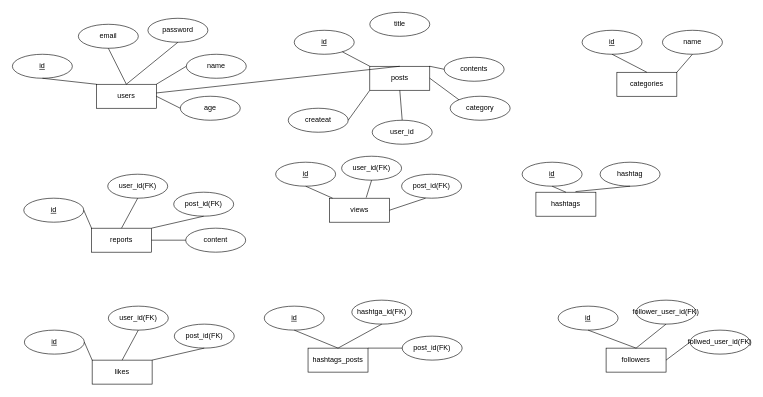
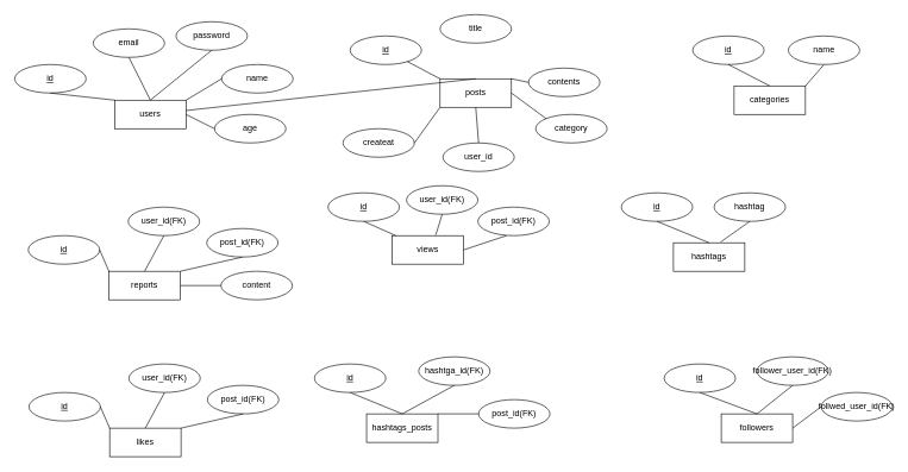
  <mxCell id="0" />
  <mxCell id="1" parent="0" />
  <mxCell id="2" value="" style="group" vertex="1" connectable="0" parent="1"><mxGeometry x="20" y="30" width="390" height="170" as="geometry" /></mxCell>
  <mxCell id="3" value="users" style="whiteSpace=wrap;html=1;align=center;" vertex="1" parent="2"><mxGeometry x="140" y="110" width="100" height="40" as="geometry" /></mxCell>
  <mxCell id="4" value="id" style="ellipse;whiteSpace=wrap;html=1;align=center;fontStyle=4;" vertex="1" parent="2"><mxGeometry y="60" width="100" height="40" as="geometry" /></mxCell>
  <mxCell id="5" value="email" style="ellipse;whiteSpace=wrap;html=1;align=center;" vertex="1" parent="2"><mxGeometry x="110" y="10" width="100" height="40" as="geometry" /></mxCell>
  <mxCell id="6" value="" style="endArrow=none;html=1;rounded=0;exitX=0.5;exitY=1;exitDx=0;exitDy=0;entryX=0;entryY=0;entryDx=0;entryDy=0;" edge="1" parent="2" source="4" target="3"><mxGeometry relative="1" as="geometry"><mxPoint x="90" y="180" as="sourcePoint" /><mxPoint x="250" y="180" as="targetPoint" /></mxGeometry></mxCell>
  <mxCell id="7" value="password" style="ellipse;whiteSpace=wrap;html=1;align=center;" vertex="1" parent="2"><mxGeometry x="226" width="100" height="40" as="geometry" /></mxCell>
  <mxCell id="8" value="name" style="ellipse;whiteSpace=wrap;html=1;align=center;" vertex="1" parent="2"><mxGeometry x="290" y="60" width="100" height="40" as="geometry" /></mxCell>
  <mxCell id="9" value="age" style="ellipse;whiteSpace=wrap;html=1;align=center;" vertex="1" parent="2"><mxGeometry x="280" y="130" width="100" height="40" as="geometry" /></mxCell>
  <mxCell id="10" value="" style="endArrow=none;html=1;rounded=0;exitX=0.5;exitY=1;exitDx=0;exitDy=0;entryX=0.5;entryY=0;entryDx=0;entryDy=0;" edge="1" parent="2" source="7" target="3"><mxGeometry relative="1" as="geometry"><mxPoint x="80" y="70" as="sourcePoint" /><mxPoint x="150" y="120" as="targetPoint" /></mxGeometry></mxCell>
  <mxCell id="11" value="" style="endArrow=none;html=1;rounded=0;exitX=0.5;exitY=1;exitDx=0;exitDy=0;" edge="1" parent="2" source="5"><mxGeometry relative="1" as="geometry"><mxPoint x="324" y="70" as="sourcePoint" /><mxPoint x="190" y="110" as="targetPoint" /></mxGeometry></mxCell>
  <mxCell id="12" value="" style="endArrow=none;html=1;rounded=0;exitX=0;exitY=0.5;exitDx=0;exitDy=0;entryX=1;entryY=0;entryDx=0;entryDy=0;" edge="1" parent="2" source="8" target="3"><mxGeometry relative="1" as="geometry"><mxPoint x="200" y="70" as="sourcePoint" /><mxPoint x="200" y="120" as="targetPoint" /></mxGeometry></mxCell>
  <mxCell id="13" value="" style="endArrow=none;html=1;rounded=0;exitX=0;exitY=0.5;exitDx=0;exitDy=0;entryX=1;entryY=0.5;entryDx=0;entryDy=0;" edge="1" parent="2" source="9" target="3"><mxGeometry relative="1" as="geometry"><mxPoint x="290" y="110" as="sourcePoint" /><mxPoint x="250" y="120" as="targetPoint" /></mxGeometry></mxCell>
  <mxCell id="14" value="" style="group" vertex="1" connectable="0" parent="1"><mxGeometry x="480" y="20" width="370" height="220" as="geometry" /></mxCell>
  <mxCell id="15" value="posts" style="whiteSpace=wrap;html=1;align=center;" vertex="1" parent="14"><mxGeometry x="136" y="90" width="100" height="40" as="geometry" /></mxCell>
  <mxCell id="16" value="id" style="ellipse;whiteSpace=wrap;html=1;align=center;fontStyle=4;" vertex="1" parent="14"><mxGeometry x="10" y="30" width="100" height="40" as="geometry" /></mxCell>
  <mxCell id="17" value="title" style="ellipse;whiteSpace=wrap;html=1;align=center;" vertex="1" parent="14"><mxGeometry x="136" width="100" height="40" as="geometry" /></mxCell>
  <mxCell id="18" value="contents" style="ellipse;whiteSpace=wrap;html=1;align=center;" vertex="1" parent="14"><mxGeometry x="260" y="75" width="100" height="40" as="geometry" /></mxCell>
  <mxCell id="19" value="category" style="ellipse;whiteSpace=wrap;html=1;align=center;" vertex="1" parent="14"><mxGeometry x="270" y="140" width="100" height="40" as="geometry" /></mxCell>
  <mxCell id="20" value="user_id" style="ellipse;whiteSpace=wrap;html=1;align=center;" vertex="1" parent="14"><mxGeometry x="140" y="180" width="100" height="40" as="geometry" /></mxCell>
  <mxCell id="21" value="createat" style="ellipse;whiteSpace=wrap;html=1;align=center;" vertex="1" parent="14"><mxGeometry y="160" width="100" height="40" as="geometry" /></mxCell>
  <mxCell id="22" value="" style="endArrow=none;html=1;rounded=0;exitX=0;exitY=0;exitDx=0;exitDy=0;" edge="1" parent="14" source="15" target="16"><mxGeometry relative="1" as="geometry"><mxPoint x="300" y="-240" as="sourcePoint" /><mxPoint x="260" y="-260" as="targetPoint" /></mxGeometry></mxCell>
  <mxCell id="23" value="" style="endArrow=none;html=1;rounded=0;exitX=0.5;exitY=0;exitDx=0;exitDy=0;" edge="1" parent="14" source="15" target="3"><mxGeometry relative="1" as="geometry"><mxPoint x="146" y="100" as="sourcePoint" /><mxPoint x="114" y="77" as="targetPoint" /></mxGeometry></mxCell>
  <mxCell id="24" value="" style="endArrow=none;html=1;rounded=0;exitX=1;exitY=0;exitDx=0;exitDy=0;entryX=0;entryY=0.5;entryDx=0;entryDy=0;" edge="1" parent="14" source="15" target="18"><mxGeometry relative="1" as="geometry"><mxPoint x="196" y="100" as="sourcePoint" /><mxPoint x="210" y="50" as="targetPoint" /></mxGeometry></mxCell>
  <mxCell id="25" value="" style="endArrow=none;html=1;rounded=0;entryX=0;entryY=0;entryDx=0;entryDy=0;exitX=1;exitY=0.5;exitDx=0;exitDy=0;" edge="1" parent="14" source="15" target="19"><mxGeometry relative="1" as="geometry"><mxPoint x="240" y="110" as="sourcePoint" /><mxPoint x="280" y="100" as="targetPoint" /></mxGeometry></mxCell>
  <mxCell id="26" value="" style="endArrow=none;html=1;rounded=0;entryX=0.5;entryY=0;entryDx=0;entryDy=0;exitX=0.5;exitY=1;exitDx=0;exitDy=0;" edge="1" parent="14" source="15" target="20"><mxGeometry relative="1" as="geometry"><mxPoint x="246" y="120" as="sourcePoint" /><mxPoint x="295" y="156" as="targetPoint" /></mxGeometry></mxCell>
  <mxCell id="27" value="" style="endArrow=none;html=1;rounded=0;entryX=1;entryY=0.5;entryDx=0;entryDy=0;exitX=0;exitY=1;exitDx=0;exitDy=0;" edge="1" parent="14" source="15" target="21"><mxGeometry relative="1" as="geometry"><mxPoint x="196" y="140" as="sourcePoint" /><mxPoint x="210" y="200" as="targetPoint" /></mxGeometry></mxCell>
  <mxCell id="28" value="" style="group" vertex="1" connectable="0" parent="1"><mxGeometry x="970" y="50" width="234" height="110" as="geometry" /></mxCell>
  <mxCell id="29" value="categories" style="whiteSpace=wrap;html=1;align=center;" vertex="1" parent="28"><mxGeometry x="58" y="70" width="100" height="40" as="geometry" /></mxCell>
  <mxCell id="30" value="id" style="ellipse;whiteSpace=wrap;html=1;align=center;fontStyle=4;" vertex="1" parent="28"><mxGeometry width="100" height="40" as="geometry" /></mxCell>
  <mxCell id="31" value="name" style="ellipse;whiteSpace=wrap;html=1;align=center;" vertex="1" parent="28"><mxGeometry x="134" width="100" height="40" as="geometry" /></mxCell>
  <mxCell id="32" value="" style="endArrow=none;html=1;rounded=0;entryX=0.5;entryY=0;entryDx=0;entryDy=0;exitX=0.5;exitY=1;exitDx=0;exitDy=0;" edge="1" parent="28" source="30" target="29"><mxGeometry relative="1" as="geometry"><mxPoint x="64" y="-250" as="sourcePoint" /><mxPoint x="28" y="-200" as="targetPoint" /></mxGeometry></mxCell>
  <mxCell id="33" value="" style="endArrow=none;html=1;rounded=0;entryX=1;entryY=0;entryDx=0;entryDy=0;exitX=0.5;exitY=1;exitDx=0;exitDy=0;" edge="1" parent="28" source="31" target="29"><mxGeometry relative="1" as="geometry"><mxPoint x="60" y="50" as="sourcePoint" /><mxPoint x="118" y="80" as="targetPoint" /></mxGeometry></mxCell>
  <mxCell id="34" value="" style="group" vertex="1" connectable="0" parent="1"><mxGeometry x="459" y="260" width="310" height="110" as="geometry" /></mxCell>
  <mxCell id="35" value="views" style="whiteSpace=wrap;html=1;align=center;" vertex="1" parent="34"><mxGeometry x="90" y="70" width="100" height="40" as="geometry" /></mxCell>
  <mxCell id="36" value="id" style="ellipse;whiteSpace=wrap;html=1;align=center;fontStyle=4;" vertex="1" parent="34"><mxGeometry y="10" width="100" height="40" as="geometry" /></mxCell>
  <mxCell id="37" value="user_id(FK)" style="ellipse;whiteSpace=wrap;html=1;align=center;" vertex="1" parent="34"><mxGeometry x="110" width="100" height="40" as="geometry" /></mxCell>
  <mxCell id="38" value="post_id(FK)" style="ellipse;whiteSpace=wrap;html=1;align=center;" vertex="1" parent="34"><mxGeometry x="210" y="30" width="100" height="40" as="geometry" /></mxCell>
  <mxCell id="39" value="" style="endArrow=none;html=1;rounded=0;exitX=0.5;exitY=1;exitDx=0;exitDy=0;" edge="1" parent="34" source="36" target="35"><mxGeometry relative="1" as="geometry"><mxPoint x="62" y="-180" as="sourcePoint" /><mxPoint x="120" y="-150" as="targetPoint" /></mxGeometry></mxCell>
  <mxCell id="40" value="" style="endArrow=none;html=1;rounded=0;exitX=0.5;exitY=1;exitDx=0;exitDy=0;entryX=0.61;entryY=-0.025;entryDx=0;entryDy=0;entryPerimeter=0;" edge="1" parent="34" source="37" target="35"><mxGeometry relative="1" as="geometry"><mxPoint x="60" y="60" as="sourcePoint" /><mxPoint x="105" y="80" as="targetPoint" /></mxGeometry></mxCell>
  <mxCell id="41" value="" style="endArrow=none;html=1;rounded=0;entryX=1;entryY=0.5;entryDx=0;entryDy=0;" edge="1" parent="34" target="35"><mxGeometry relative="1" as="geometry"><mxPoint x="250" y="70" as="sourcePoint" /><mxPoint x="161" y="79" as="targetPoint" /></mxGeometry></mxCell>
  <mxCell id="42" value="" style="group" vertex="1" connectable="0" parent="1"><mxGeometry x="870" y="270" width="230" height="110" as="geometry" /></mxCell>
- <mxCell id="43" value="hashtags" style="whiteSpace=wrap;html=1;align=center;" vertex="1" parent="42"><mxGeometry x="23" y="50" width="100" height="40" as="geometry" /></mxCell>
+ <mxCell id="43" value="hashtags" style="whiteSpace=wrap;html=1;align=center;" vertex="1" parent="42"><mxGeometry x="73" y="70" width="100" height="40" as="geometry" /></mxCell>
  <mxCell id="44" value="id" style="ellipse;whiteSpace=wrap;html=1;align=center;fontStyle=4;" vertex="1" parent="42"><mxGeometry width="100" height="40" as="geometry" /></mxCell>
  <mxCell id="45" value="hashtag" style="ellipse;whiteSpace=wrap;html=1;align=center;" vertex="1" parent="42"><mxGeometry x="130" width="100" height="40" as="geometry" /></mxCell>
  <mxCell id="46" value="" style="endArrow=none;html=1;rounded=0;entryX=0.5;entryY=0;entryDx=0;entryDy=0;exitX=0.5;exitY=1;exitDx=0;exitDy=0;" edge="1" parent="42" source="44" target="43"><mxGeometry relative="1" as="geometry"><mxPoint x="270" y="-100" as="sourcePoint" /><mxPoint x="210" y="-80" as="targetPoint" /></mxGeometry></mxCell>
  <mxCell id="47" value="" style="endArrow=none;html=1;rounded=0;entryX=0.66;entryY=-0.025;entryDx=0;entryDy=0;exitX=0.5;exitY=1;exitDx=0;exitDy=0;entryPerimeter=0;" edge="1" parent="42" source="45" target="43"><mxGeometry relative="1" as="geometry"><mxPoint x="60" y="50" as="sourcePoint" /><mxPoint x="133" y="80" as="targetPoint" /></mxGeometry></mxCell>
  <mxCell id="48" value="" style="group" vertex="1" connectable="0" parent="1"><mxGeometry x="440" y="500" width="330" height="120" as="geometry" /></mxCell>
  <mxCell id="49" value="hashtags_posts" style="whiteSpace=wrap;html=1;align=center;" vertex="1" parent="48"><mxGeometry x="73" y="80" width="100" height="40" as="geometry" /></mxCell>
  <mxCell id="50" value="id" style="ellipse;whiteSpace=wrap;html=1;align=center;fontStyle=4;" vertex="1" parent="48"><mxGeometry y="10" width="100" height="40" as="geometry" /></mxCell>
  <mxCell id="51" value="" style="endArrow=none;html=1;rounded=0;entryX=0.5;entryY=0;entryDx=0;entryDy=0;exitX=0.5;exitY=1;exitDx=0;exitDy=0;" edge="1" parent="48" source="50" target="49"><mxGeometry relative="1" as="geometry"><mxPoint x="60" y="-90" as="sourcePoint" /><mxPoint x="133" y="-60" as="targetPoint" /></mxGeometry></mxCell>
  <mxCell id="52" value="post_id(FK)" style="ellipse;whiteSpace=wrap;html=1;align=center;" vertex="1" parent="48"><mxGeometry x="230" y="60" width="100" height="40" as="geometry" /></mxCell>
  <mxCell id="53" value="hashtga_id(FK)" style="ellipse;whiteSpace=wrap;html=1;align=center;" vertex="1" parent="48"><mxGeometry x="146" width="100" height="40" as="geometry" /></mxCell>
  <mxCell id="54" value="" style="endArrow=none;html=1;rounded=0;entryX=0.5;entryY=0;entryDx=0;entryDy=0;exitX=0.5;exitY=1;exitDx=0;exitDy=0;" edge="1" parent="48" source="53" target="49"><mxGeometry relative="1" as="geometry"><mxPoint x="190" y="-90" as="sourcePoint" /><mxPoint x="149" y="-61" as="targetPoint" /></mxGeometry></mxCell>
  <mxCell id="55" value="" style="endArrow=none;html=1;rounded=0;entryX=1;entryY=0;entryDx=0;entryDy=0;exitX=0;exitY=0.5;exitDx=0;exitDy=0;" edge="1" parent="48" source="52" target="49"><mxGeometry relative="1" as="geometry"><mxPoint x="206" y="50" as="sourcePoint" /><mxPoint x="133" y="90" as="targetPoint" /></mxGeometry></mxCell>
  <mxCell id="56" value="" style="group" vertex="1" connectable="0" parent="1"><mxGeometry x="40" y="510" width="350" height="130" as="geometry" /></mxCell>
  <mxCell id="57" value="likes" style="whiteSpace=wrap;html=1;align=center;" vertex="1" parent="56"><mxGeometry x="113" y="90" width="100" height="40" as="geometry" /></mxCell>
  <mxCell id="58" value="id" style="ellipse;whiteSpace=wrap;html=1;align=center;fontStyle=4;" vertex="1" parent="56"><mxGeometry y="40" width="100" height="40" as="geometry" /></mxCell>
  <mxCell id="59" value="user_id(FK)" style="ellipse;whiteSpace=wrap;html=1;align=center;" vertex="1" parent="56"><mxGeometry x="140" width="100" height="40" as="geometry" /></mxCell>
  <mxCell id="60" value="post_id(FK)" style="ellipse;whiteSpace=wrap;html=1;align=center;" vertex="1" parent="56"><mxGeometry x="250" y="30" width="100" height="40" as="geometry" /></mxCell>
  <mxCell id="61" value="" style="endArrow=none;html=1;rounded=0;entryX=0;entryY=0;entryDx=0;entryDy=0;exitX=1;exitY=0.5;exitDx=0;exitDy=0;" edge="1" parent="56" source="58" target="57"><mxGeometry relative="1" as="geometry"><mxPoint x="246" y="-110" as="sourcePoint" /><mxPoint x="173" y="-70" as="targetPoint" /></mxGeometry></mxCell>
  <mxCell id="62" value="" style="endArrow=none;html=1;rounded=0;entryX=0.5;entryY=0;entryDx=0;entryDy=0;exitX=0.5;exitY=1;exitDx=0;exitDy=0;" edge="1" parent="56" source="59" target="57"><mxGeometry relative="1" as="geometry"><mxPoint x="110" y="70" as="sourcePoint" /><mxPoint x="123" y="100" as="targetPoint" /></mxGeometry></mxCell>
  <mxCell id="63" value="" style="endArrow=none;html=1;rounded=0;exitX=0.5;exitY=1;exitDx=0;exitDy=0;entryX=1;entryY=0;entryDx=0;entryDy=0;" edge="1" parent="56" source="60" target="57"><mxGeometry relative="1" as="geometry"><mxPoint x="193" y="52" as="sourcePoint" /><mxPoint x="220" y="90" as="targetPoint" /></mxGeometry></mxCell>
  <mxCell id="64" value="" style="group" vertex="1" connectable="0" parent="1"><mxGeometry x="39" y="290" width="370" height="130" as="geometry" /></mxCell>
  <mxCell id="65" value="reports" style="whiteSpace=wrap;html=1;align=center;" vertex="1" parent="64"><mxGeometry x="113" y="90" width="100" height="40" as="geometry" /></mxCell>
  <mxCell id="66" value="id" style="ellipse;whiteSpace=wrap;html=1;align=center;fontStyle=4;" vertex="1" parent="64"><mxGeometry y="40" width="100" height="40" as="geometry" /></mxCell>
  <mxCell id="67" value="user_id(FK)" style="ellipse;whiteSpace=wrap;html=1;align=center;" vertex="1" parent="64"><mxGeometry x="140" width="100" height="40" as="geometry" /></mxCell>
  <mxCell id="68" value="post_id(FK)" style="ellipse;whiteSpace=wrap;html=1;align=center;" vertex="1" parent="64"><mxGeometry x="250" y="30" width="100" height="40" as="geometry" /></mxCell>
  <mxCell id="69" value="" style="endArrow=none;html=1;rounded=0;entryX=0;entryY=0;entryDx=0;entryDy=0;exitX=1;exitY=0.5;exitDx=0;exitDy=0;" edge="1" parent="64" source="66" target="65"><mxGeometry relative="1" as="geometry"><mxPoint x="246" y="-110" as="sourcePoint" /><mxPoint x="173" y="-70" as="targetPoint" /></mxGeometry></mxCell>
  <mxCell id="70" value="" style="endArrow=none;html=1;rounded=0;entryX=0.5;entryY=0;entryDx=0;entryDy=0;exitX=0.5;exitY=1;exitDx=0;exitDy=0;" edge="1" parent="64" source="67" target="65"><mxGeometry relative="1" as="geometry"><mxPoint x="110" y="70" as="sourcePoint" /><mxPoint x="123" y="100" as="targetPoint" /></mxGeometry></mxCell>
  <mxCell id="71" value="" style="endArrow=none;html=1;rounded=0;exitX=0.5;exitY=1;exitDx=0;exitDy=0;entryX=1;entryY=0;entryDx=0;entryDy=0;" edge="1" parent="64" source="68" target="65"><mxGeometry relative="1" as="geometry"><mxPoint x="193" y="52" as="sourcePoint" /><mxPoint x="220" y="90" as="targetPoint" /></mxGeometry></mxCell>
  <mxCell id="72" value="content" style="ellipse;whiteSpace=wrap;html=1;align=center;" vertex="1" parent="64"><mxGeometry x="270" y="90" width="100" height="40" as="geometry" /></mxCell>
  <mxCell id="73" value="" style="endArrow=none;html=1;rounded=0;exitX=0;exitY=0.5;exitDx=0;exitDy=0;entryX=1;entryY=0.5;entryDx=0;entryDy=0;" edge="1" parent="64" source="72" target="65"><mxGeometry relative="1" as="geometry"><mxPoint x="310" y="80" as="sourcePoint" /><mxPoint x="223" y="100" as="targetPoint" /></mxGeometry></mxCell>
  <mxCell id="74" value="" style="group" vertex="1" connectable="0" parent="1"><mxGeometry x="930" y="500" width="320" height="120" as="geometry" /></mxCell>
  <mxCell id="75" value="followers" style="whiteSpace=wrap;html=1;align=center;" vertex="1" parent="74"><mxGeometry x="80" y="80" width="100" height="40" as="geometry" /></mxCell>
  <mxCell id="76" value="id" style="ellipse;whiteSpace=wrap;html=1;align=center;fontStyle=4;" vertex="1" parent="74"><mxGeometry y="10" width="100" height="40" as="geometry" /></mxCell>
  <mxCell id="77" value="" style="endArrow=none;html=1;rounded=0;entryX=0.5;entryY=0;entryDx=0;entryDy=0;exitX=0.5;exitY=1;exitDx=0;exitDy=0;" edge="1" parent="74" source="76" target="75"><mxGeometry relative="1" as="geometry"><mxPoint x="80" y="-150" as="sourcePoint" /><mxPoint x="93" y="-120" as="targetPoint" /></mxGeometry></mxCell>
  <mxCell id="78" value="follower_user_id(FK)" style="ellipse;whiteSpace=wrap;html=1;align=center;" vertex="1" parent="74"><mxGeometry x="130" width="100" height="40" as="geometry" /></mxCell>
  <mxCell id="79" value="" style="endArrow=none;html=1;rounded=0;entryX=0.5;entryY=1;entryDx=0;entryDy=0;exitX=0.5;exitY=0;exitDx=0;exitDy=0;" edge="1" parent="74" source="75" target="78"><mxGeometry relative="1" as="geometry"><mxPoint x="60" y="60" as="sourcePoint" /><mxPoint x="140" y="90" as="targetPoint" /></mxGeometry></mxCell>
  <mxCell id="80" value="follwed_user_id(FK)" style="ellipse;whiteSpace=wrap;html=1;align=center;" vertex="1" parent="74"><mxGeometry x="220" y="50" width="100" height="40" as="geometry" /></mxCell>
  <mxCell id="81" value="" style="endArrow=none;html=1;rounded=0;entryX=0;entryY=0.5;entryDx=0;entryDy=0;exitX=1;exitY=0.5;exitDx=0;exitDy=0;" edge="1" parent="74" source="75" target="80"><mxGeometry relative="1" as="geometry"><mxPoint x="140" y="90" as="sourcePoint" /><mxPoint x="190" y="50" as="targetPoint" /></mxGeometry></mxCell>
